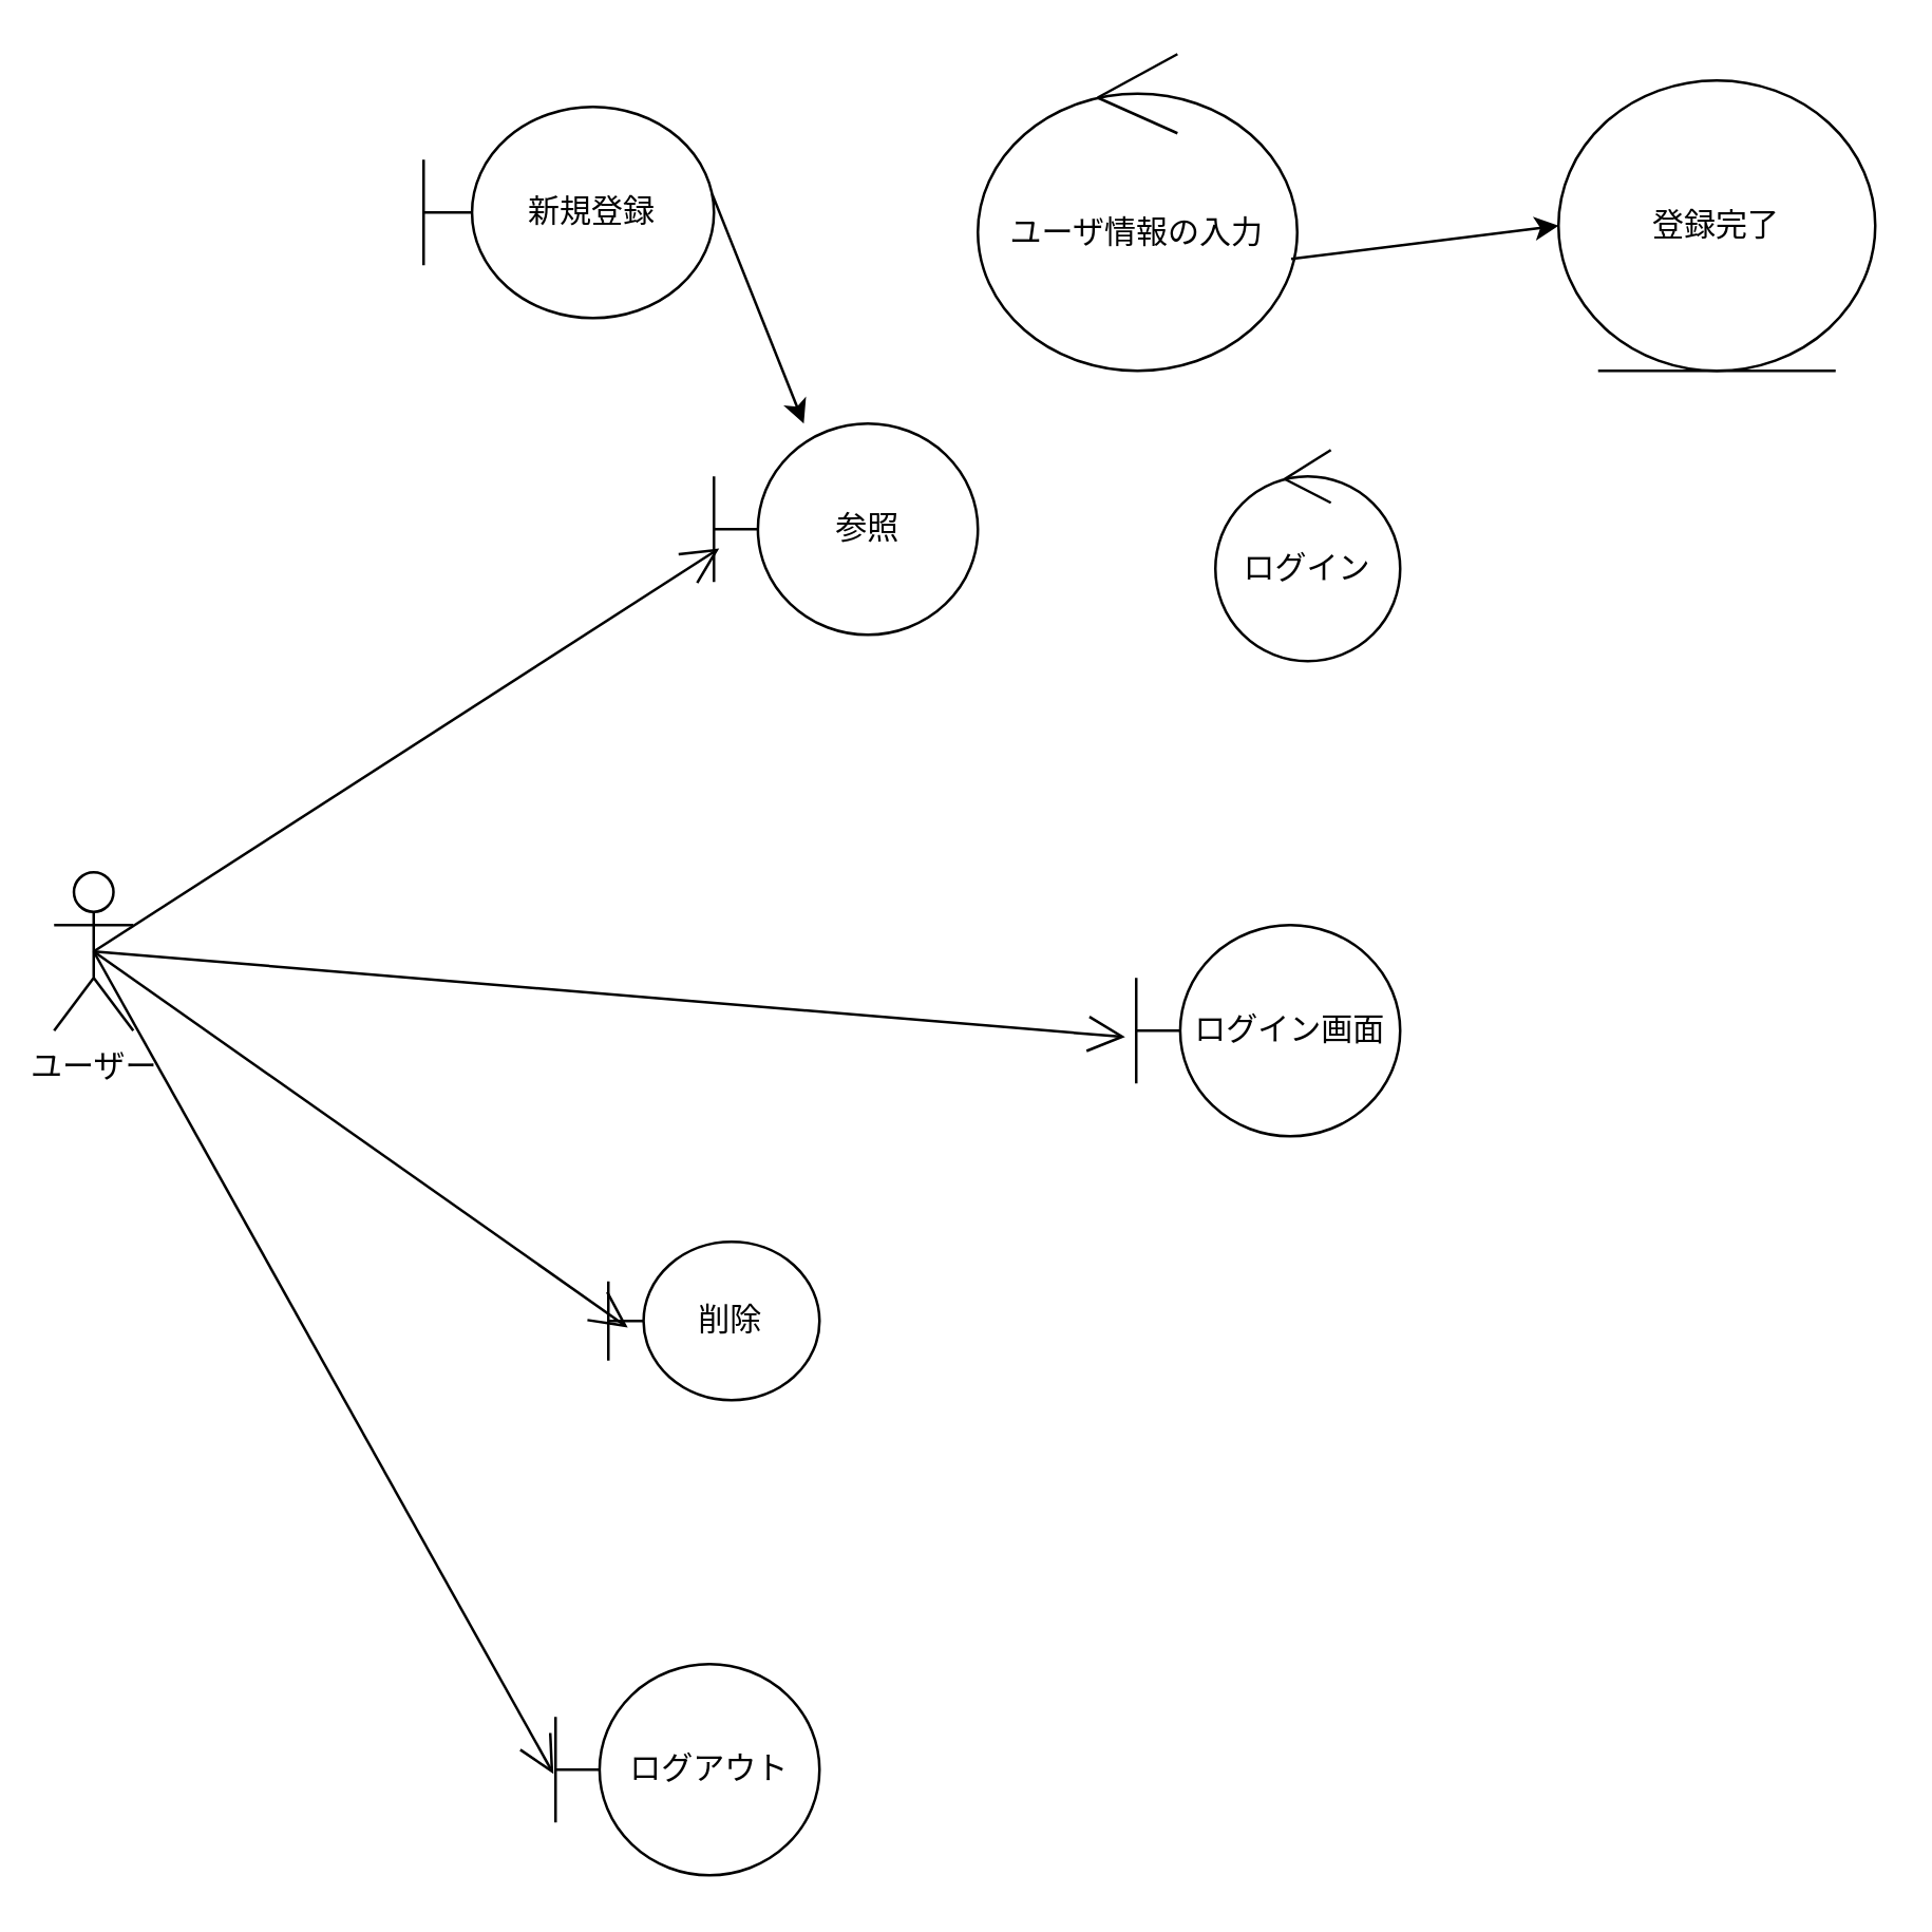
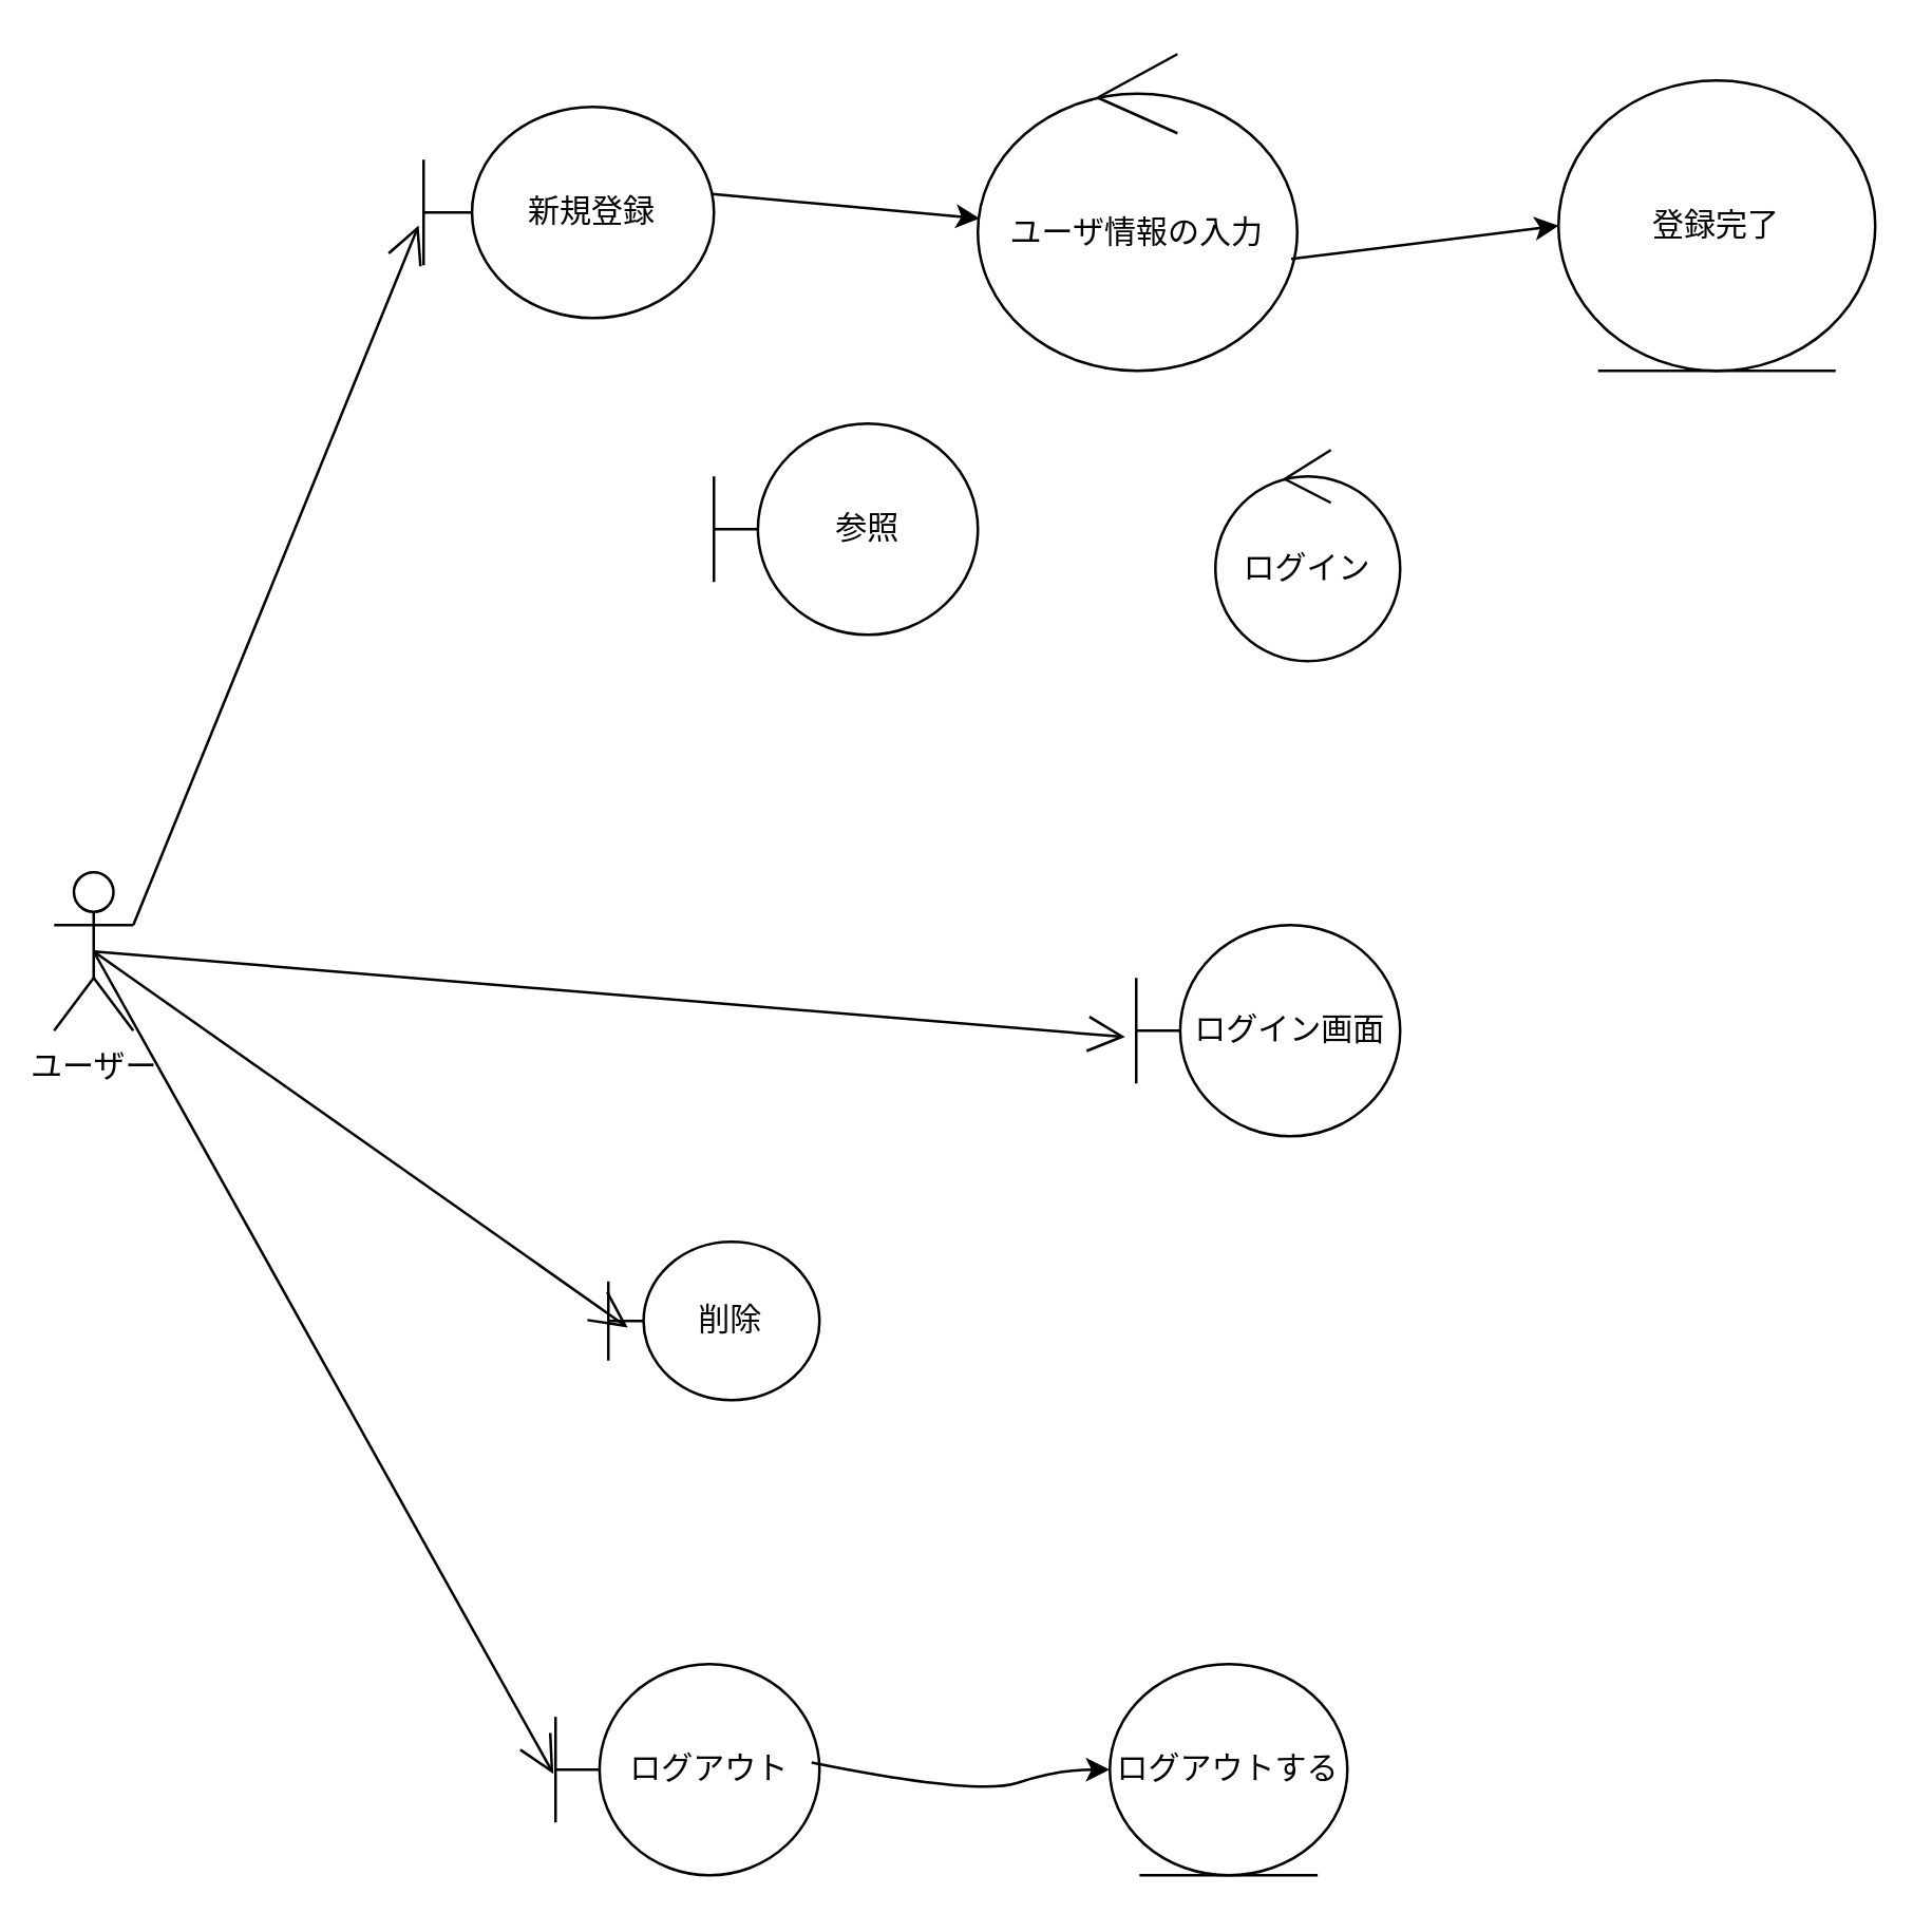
  <mxCell id="0" />
  <mxCell id="1" parent="0" />
  <mxCell id="2" value="ユーザー" style="shape=umlActor;verticalLabelPosition=bottom;verticalAlign=top;html=1;outlineConnect=0;" parent="1" vertex="1"><mxGeometry x="20" y="330" width="30" height="60" as="geometry" /></mxCell>
  <mxCell id="3" value="参照" style="shape=umlBoundary;whiteSpace=wrap;html=1;" parent="1" vertex="1"><mxGeometry x="270" y="160" width="100" height="80" as="geometry" /></mxCell>
  <mxCell id="4" value="新規登録" style="shape=umlBoundary;whiteSpace=wrap;html=1;" parent="1" vertex="1"><mxGeometry x="160" y="40" width="110" height="80" as="geometry" /></mxCell>
  <mxCell id="5" value="削除" style="shape=umlBoundary;whiteSpace=wrap;html=1;" parent="1" vertex="1"><mxGeometry x="230" y="470" width="80" height="60" as="geometry" /></mxCell>
  <mxCell id="6" value="ログイン画面" style="shape=umlBoundary;whiteSpace=wrap;html=1;" parent="1" vertex="1"><mxGeometry x="430" y="350" width="100" height="80" as="geometry" /></mxCell>
  <mxCell id="7" value="ログアウト" style="shape=umlBoundary;whiteSpace=wrap;html=1;" parent="1" vertex="1"><mxGeometry x="210" y="630" width="100" height="80" as="geometry" /></mxCell>
- <mxCell id="9" value="" style="endArrow=open;endFill=1;endSize=12;html=1;rounded=0;exitX=0.5;exitY=0.5;exitDx=0;exitDy=0;exitPerimeter=0;entryX=0.02;entryY=0.591;entryDx=0;entryDy=0;entryPerimeter=0;" parent="1" source="2" target="3" edge="1"><mxGeometry width="160" relative="1" as="geometry"><mxPoint x="90" y="330" as="sourcePoint" /><mxPoint x="200" y="232" as="targetPoint" /></mxGeometry></mxCell>
+ <mxCell id="8" value="" style="endArrow=open;endFill=1;endSize=12;html=1;rounded=0;entryX=-0.017;entryY=0.561;entryDx=0;entryDy=0;entryPerimeter=0;exitX=1;exitY=0.333;exitDx=0;exitDy=0;exitPerimeter=0;" parent="1" source="2" target="4" edge="1"><mxGeometry width="160" relative="1" as="geometry"><mxPoint x="90" y="330" as="sourcePoint" /><mxPoint x="250" y="330" as="targetPoint" /></mxGeometry></mxCell>
  <mxCell id="10" value="" style="endArrow=open;endFill=1;endSize=12;html=1;rounded=0;exitX=0.5;exitY=0.5;exitDx=0;exitDy=0;exitPerimeter=0;entryX=0.092;entryY=0.541;entryDx=0;entryDy=0;entryPerimeter=0;" parent="1" source="2" target="5" edge="1"><mxGeometry width="160" relative="1" as="geometry"><mxPoint x="470" y="259.38" as="sourcePoint" /><mxPoint x="630" y="259.38" as="targetPoint" /></mxGeometry></mxCell>
  <mxCell id="11" value="" style="endArrow=open;endFill=1;endSize=12;html=1;rounded=0;exitX=0.5;exitY=0.5;exitDx=0;exitDy=0;exitPerimeter=0;entryX=-0.042;entryY=0.53;entryDx=0;entryDy=0;entryPerimeter=0;" parent="1" source="2" target="6" edge="1"><mxGeometry width="160" relative="1" as="geometry"><mxPoint x="480" y="269.38" as="sourcePoint" /><mxPoint x="640" y="269.38" as="targetPoint" /></mxGeometry></mxCell>
  <mxCell id="12" value="" style="endArrow=open;endFill=1;endSize=12;html=1;rounded=0;exitX=0.5;exitY=0.5;exitDx=0;exitDy=0;exitPerimeter=0;entryX=-0.008;entryY=0.52;entryDx=0;entryDy=0;entryPerimeter=0;" parent="1" source="2" target="7" edge="1"><mxGeometry width="160" relative="1" as="geometry"><mxPoint x="490" y="279.38" as="sourcePoint" /><mxPoint x="650" y="279.38" as="targetPoint" /></mxGeometry></mxCell>
+ <mxCell id="13" value="ログアウトする" style="ellipse;shape=umlEntity;whiteSpace=wrap;html=1;" parent="1" vertex="1"><mxGeometry x="420" y="630" width="90" height="80" as="geometry" /></mxCell>
+ <mxCell id="14" value="" style="curved=1;endArrow=classic;html=1;rounded=0;exitX=0.97;exitY=0.466;exitDx=0;exitDy=0;exitPerimeter=0;" parent="1" source="7" target="13" edge="1"><mxGeometry width="50" height="50" relative="1" as="geometry"><mxPoint x="400" y="720" as="sourcePoint" /><mxPoint x="450" y="670" as="targetPoint" /><Array as="points"><mxPoint x="370" y="680" /><mxPoint x="400" y="670" /></Array></mxGeometry></mxCell>
  <mxCell id="15" value="ユーザ情報の入力" style="ellipse;shape=umlControl;whiteSpace=wrap;html=1;" parent="1" vertex="1"><mxGeometry x="370" y="20" width="121" height="120" as="geometry" /></mxCell>
  <mxCell id="16" value="登録完了" style="ellipse;shape=umlEntity;whiteSpace=wrap;html=1;" parent="1" vertex="1"><mxGeometry x="590" y="30" width="120" height="110" as="geometry" /></mxCell>
- <mxCell id="17" value="" style="endArrow=classic;html=1;exitX=0.994;exitY=0.413;exitDx=0;exitDy=0;exitPerimeter=0;" edge="1" parent="1" source="4" target="3"><mxGeometry width="50" height="50" relative="1" as="geometry"><mxPoint x="360" y="240" as="sourcePoint" /><mxPoint x="410" y="190" as="targetPoint" /></mxGeometry></mxCell>
+ <mxCell id="17" value="" style="endArrow=classic;html=1;entryX=0.006;entryY=0.519;entryDx=0;entryDy=0;entryPerimeter=0;exitX=0.994;exitY=0.413;exitDx=0;exitDy=0;exitPerimeter=0;" edge="1" parent="1" source="4" target="15"><mxGeometry width="50" height="50" relative="1" as="geometry"><mxPoint x="360" y="240" as="sourcePoint" /><mxPoint x="410" y="190" as="targetPoint" /></mxGeometry></mxCell>
  <mxCell id="18" value="" style="endArrow=classic;html=1;entryX=0;entryY=0.5;entryDx=0;entryDy=0;exitX=0.981;exitY=0.647;exitDx=0;exitDy=0;exitPerimeter=0;" edge="1" parent="1" source="15" target="16"><mxGeometry width="50" height="50" relative="1" as="geometry"><mxPoint x="480" y="140" as="sourcePoint" /><mxPoint x="530" y="90" as="targetPoint" /></mxGeometry></mxCell>
  <mxCell id="19" value="ログイン" style="ellipse;shape=umlControl;whiteSpace=wrap;html=1;" vertex="1" parent="1"><mxGeometry x="460" y="170" width="70" height="80" as="geometry" /></mxCell>
